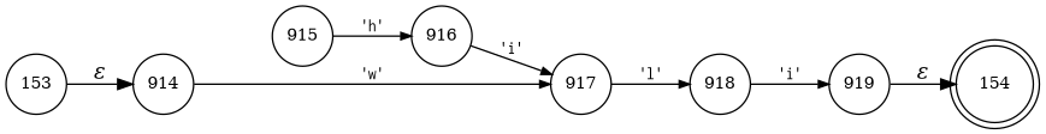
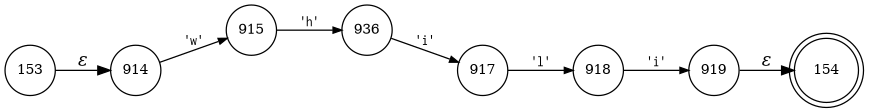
  digraph {
    rankdir=LR
    node [fixedsize=true fontsize=11 shape=circle peripheries=1]
    edge [arrowhead=normal arrowsize=.7 fontname=Courier fontsize=11]
    n1 [label=154 shape=doublecircle width=.6 peripheries=""]
    n2 [label=914 width=.55]
    n3 [label=915 width=.55]
-   n4 [label=916 width=.55]
+   n4 [label=936 width=.55]
    n5 [label=917 width=.55]
    n6 [label=918 width=.55]
    n7 [label=919 width=.55]
    n8 [label=153 width=.55]
-   n2 -> n5 [label="'w'"]
+   n2 -> n3 [label="'w'"]
    n3 -> n4 [label="'h'"]
    n4 -> n5 [label="'i'"]
    n5 -> n6 [label="'l'"]
    n6 -> n7 [label="'i'"]
    n7 -> n1 [fontname="Times-Italic" label="&epsilon;" arrowhead="" arrowsize="" fontsize=""]
    n8 -> n2 [fontname="Times-Italic" label="&epsilon;" arrowhead="" arrowsize="" fontsize=""]
  }
